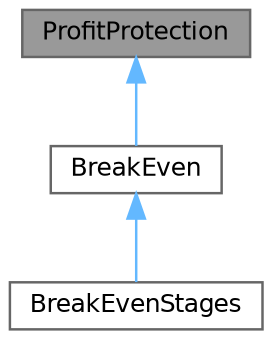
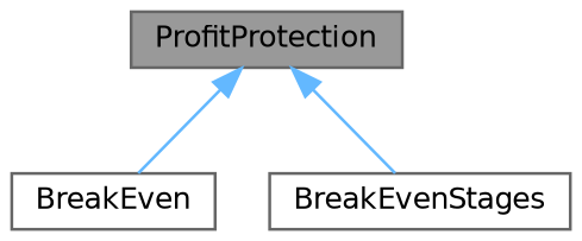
  digraph {
    node [color=gray40 fillcolor=white fontname=Helvetica fontsize=10 shape=box style=filled]
    edge [color=steelblue1 dir=back fontname=Helvetica fontsize=10 labelfontname=Helvetica labelfontsize=10 style=solid]
    n1 [fillcolor=grey60 fontcolor=black height=0.2 label=ProfitProtection width=0.4]
    n2 [height=0.2 label=BreakEven width=0.4]
    n3 [height=0.2 label=BreakEvenStages width=0.4]
    n1 -> n2
-   n2 -> n3
+   n1 -> n3
  }
